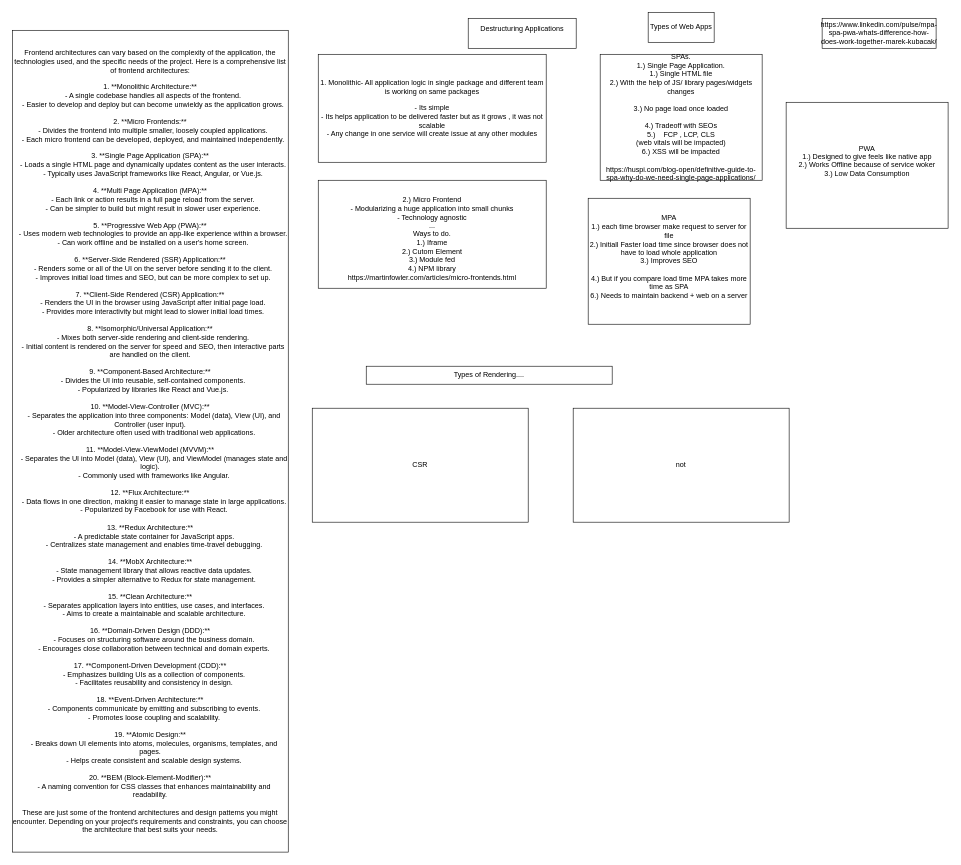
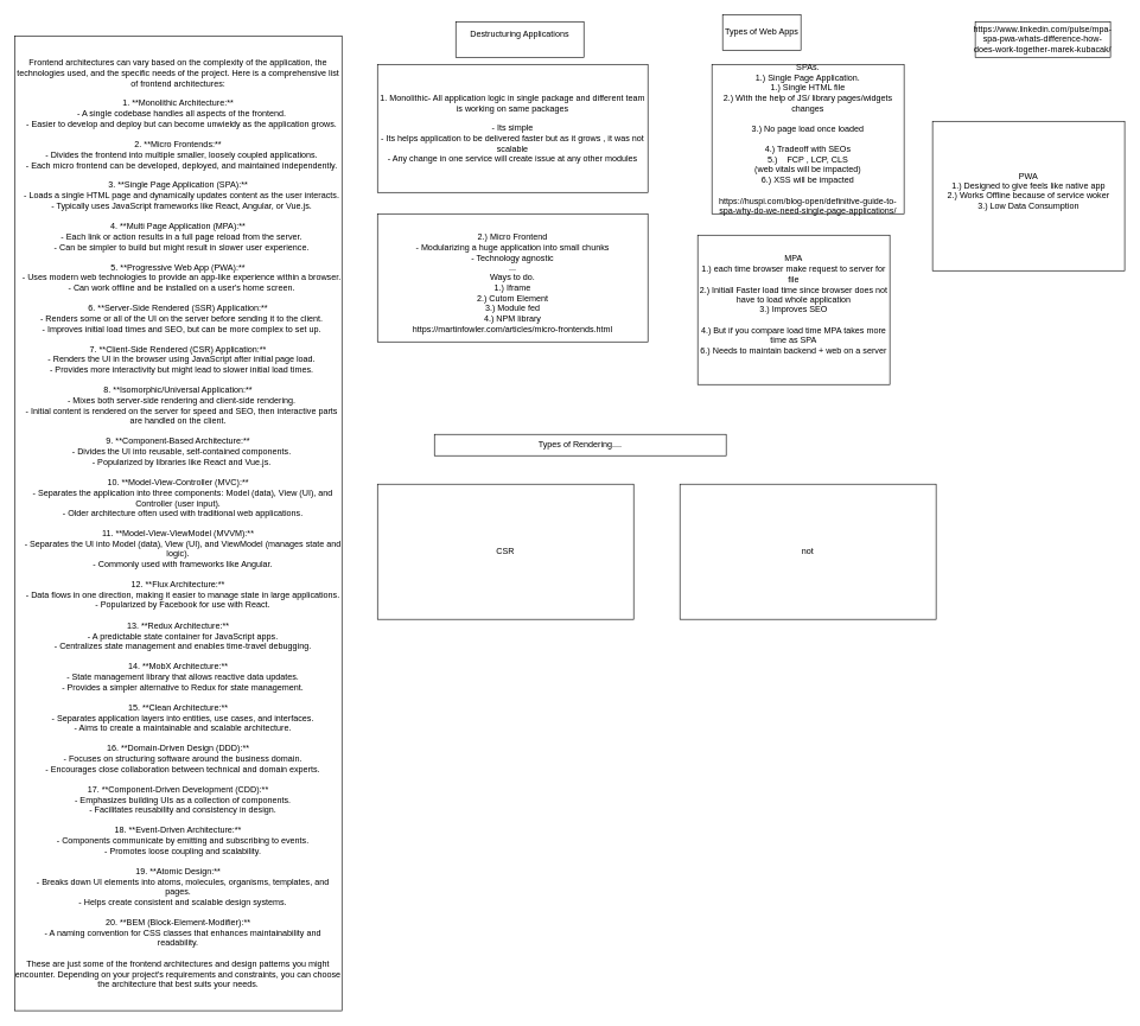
  <mxCell id="0" />
  <mxCell id="1" parent="0" />
  <mxCell id="2" value="Frontend architectures can vary based on the complexity of the application, the technologies used, and the specific needs of the project. Here is a comprehensive list of frontend architectures:&lt;br&gt;&lt;br&gt;1. **Monolithic Architecture:**&lt;br&gt;&amp;nbsp;&amp;nbsp; - A single codebase handles all aspects of the frontend.&lt;br&gt;&amp;nbsp;&amp;nbsp; - Easier to develop and deploy but can become unwieldy as the application grows.&lt;br&gt;&lt;br&gt;2. **Micro Frontends:**&lt;br&gt;&amp;nbsp;&amp;nbsp; - Divides the frontend into multiple smaller, loosely coupled applications.&lt;br&gt;&amp;nbsp;&amp;nbsp; - Each micro frontend can be developed, deployed, and maintained independently.&lt;br&gt;&lt;br&gt;3. **Single Page Application (SPA):**&lt;br&gt;&amp;nbsp;&amp;nbsp; - Loads a single HTML page and dynamically updates content as the user interacts.&lt;br&gt;&amp;nbsp;&amp;nbsp; - Typically uses JavaScript frameworks like React, Angular, or Vue.js.&lt;br&gt;&lt;br&gt;4. **Multi Page Application (MPA):**&lt;br&gt;&amp;nbsp;&amp;nbsp; - Each link or action results in a full page reload from the server.&lt;br&gt;&amp;nbsp;&amp;nbsp; - Can be simpler to build but might result in slower user experience.&lt;br&gt;&lt;br&gt;5. **Progressive Web App (PWA):**&lt;br&gt;&amp;nbsp;&amp;nbsp; - Uses modern web technologies to provide an app-like experience within a browser.&lt;br&gt;&amp;nbsp;&amp;nbsp; - Can work offline and be installed on a user's home screen.&lt;br&gt;&lt;br&gt;6. **Server-Side Rendered (SSR) Application:**&lt;br&gt;&amp;nbsp;&amp;nbsp; - Renders some or all of the UI on the server before sending it to the client.&lt;br&gt;&amp;nbsp;&amp;nbsp; - Improves initial load times and SEO, but can be more complex to set up.&lt;br&gt;&lt;br&gt;7. **Client-Side Rendered (CSR) Application:**&lt;br&gt;&amp;nbsp;&amp;nbsp; - Renders the UI in the browser using JavaScript after initial page load.&lt;br&gt;&amp;nbsp;&amp;nbsp; - Provides more interactivity but might lead to slower initial load times.&lt;br&gt;&lt;br&gt;8. **Isomorphic/Universal Application:**&lt;br&gt;&amp;nbsp;&amp;nbsp; - Mixes both server-side rendering and client-side rendering.&lt;br&gt;&amp;nbsp;&amp;nbsp; - Initial content is rendered on the server for speed and SEO, then interactive parts are handled on the client.&lt;br&gt;&lt;br&gt;9. **Component-Based Architecture:**&lt;br&gt;&amp;nbsp;&amp;nbsp; - Divides the UI into reusable, self-contained components.&lt;br&gt;&amp;nbsp;&amp;nbsp; - Popularized by libraries like React and Vue.js.&lt;br&gt;&lt;br&gt;10. **Model-View-Controller (MVC):**&lt;br&gt;&amp;nbsp;&amp;nbsp;&amp;nbsp; - Separates the application into three components: Model (data), View (UI), and Controller (user input).&lt;br&gt;&amp;nbsp;&amp;nbsp;&amp;nbsp; - Older architecture often used with traditional web applications.&lt;br&gt;&lt;br&gt;11. **Model-View-ViewModel (MVVM):**&lt;br&gt;&amp;nbsp;&amp;nbsp;&amp;nbsp; - Separates the UI into Model (data), View (UI), and ViewModel (manages state and logic).&lt;br&gt;&amp;nbsp;&amp;nbsp;&amp;nbsp; - Commonly used with frameworks like Angular.&lt;br&gt;&lt;br&gt;12. **Flux Architecture:**&lt;br&gt;&amp;nbsp;&amp;nbsp;&amp;nbsp; - Data flows in one direction, making it easier to manage state in large applications.&lt;br&gt;&amp;nbsp;&amp;nbsp;&amp;nbsp; - Popularized by Facebook for use with React.&lt;br&gt;&lt;br&gt;13. **Redux Architecture:**&lt;br&gt;&amp;nbsp;&amp;nbsp;&amp;nbsp; - A predictable state container for JavaScript apps.&lt;br&gt;&amp;nbsp;&amp;nbsp;&amp;nbsp; - Centralizes state management and enables time-travel debugging.&lt;br&gt;&lt;br&gt;14. **MobX Architecture:**&lt;br&gt;&amp;nbsp;&amp;nbsp;&amp;nbsp; - State management library that allows reactive data updates.&lt;br&gt;&amp;nbsp;&amp;nbsp;&amp;nbsp; - Provides a simpler alternative to Redux for state management.&lt;br&gt;&lt;br&gt;15. **Clean Architecture:**&lt;br&gt;&amp;nbsp;&amp;nbsp;&amp;nbsp; - Separates application layers into entities, use cases, and interfaces.&lt;br&gt;&amp;nbsp;&amp;nbsp;&amp;nbsp; - Aims to create a maintainable and scalable architecture.&lt;br&gt;&lt;br&gt;16. **Domain-Driven Design (DDD):**&lt;br&gt;&amp;nbsp;&amp;nbsp;&amp;nbsp; - Focuses on structuring software around the business domain.&lt;br&gt;&amp;nbsp;&amp;nbsp;&amp;nbsp; - Encourages close collaboration between technical and domain experts.&lt;br&gt;&lt;br&gt;17. **Component-Driven Development (CDD):**&lt;br&gt;&amp;nbsp;&amp;nbsp;&amp;nbsp; - Emphasizes building UIs as a collection of components.&lt;br&gt;&amp;nbsp;&amp;nbsp;&amp;nbsp; - Facilitates reusability and consistency in design.&lt;br&gt;&lt;br&gt;18. **Event-Driven Architecture:**&lt;br&gt;&amp;nbsp;&amp;nbsp;&amp;nbsp; - Components communicate by emitting and subscribing to events.&lt;br&gt;&amp;nbsp;&amp;nbsp;&amp;nbsp; - Promotes loose coupling and scalability.&lt;br&gt;&lt;br&gt;19. **Atomic Design:**&lt;br&gt;&amp;nbsp;&amp;nbsp;&amp;nbsp; - Breaks down UI elements into atoms, molecules, organisms, templates, and pages.&lt;br&gt;&amp;nbsp;&amp;nbsp;&amp;nbsp; - Helps create consistent and scalable design systems.&lt;br&gt;&lt;br&gt;20. **BEM (Block-Element-Modifier):**&lt;br&gt;&amp;nbsp;&amp;nbsp;&amp;nbsp; - A naming convention for CSS classes that enhances maintainability and readability.&lt;br&gt;&lt;br&gt;These are just some of the frontend architectures and design patterns you might encounter. Depending on your project's requirements and constraints, you can choose the architecture that best suits your needs." style="whiteSpace=wrap;html=1;" vertex="1" parent="1"><mxGeometry x="20" y="50" width="460" height="1370" as="geometry" /></mxCell>
  <mxCell id="3" value="&lt;div&gt;1. Monolithic- All application logic in single package and different team is working on same packages&lt;br&gt;&lt;/div&gt;&lt;div&gt;&lt;br&gt;&lt;/div&gt;&lt;div&gt;- Its simple &lt;br&gt;&lt;/div&gt;&lt;div&gt;- Its helps application to be delivered faster but as it grows , it was not scalable&lt;/div&gt;&lt;div&gt;- Any change in one service will create issue at any other modules&lt;/div&gt;" style="rounded=0;whiteSpace=wrap;html=1;" vertex="1" parent="1"><mxGeometry x="530" y="90" width="380" height="180" as="geometry" /></mxCell>
  <mxCell id="4" value="&lt;div&gt;&lt;br&gt;&lt;/div&gt;&lt;div&gt;2.) Micro Frontend&lt;/div&gt;&lt;div&gt;- Modularizing a huge application into small chunks&lt;/div&gt;&lt;div&gt;- Technology agnostic&lt;/div&gt;&lt;div&gt;...&lt;/div&gt;&lt;div&gt;Ways to do.&lt;/div&gt;&lt;div&gt;1.) Iframe&lt;/div&gt;&lt;div&gt;2.) Cutom Element&lt;/div&gt;&lt;div&gt;3.) Module fed&lt;/div&gt;&lt;div&gt;4.) NPM library&lt;/div&gt;&lt;div&gt;https://martinfowler.com/articles/micro-frontends.html&lt;br&gt;&lt;/div&gt;" style="rounded=0;whiteSpace=wrap;html=1;" vertex="1" parent="1"><mxGeometry x="530" y="300" width="380" height="180" as="geometry" /></mxCell>
- <mxCell id="5" value="&lt;div&gt;Destructuring Applications&lt;/div&gt;&lt;div&gt;&lt;br&gt;&lt;/div&gt;" style="html=1;whiteSpace=wrap;" vertex="1" parent="1"><mxGeometry x="780" y="30" width="180" height="50" as="geometry" /></mxCell>
- <mxCell id="6" value="Types of Web Apps" style="html=1;whiteSpace=wrap;" vertex="1" parent="1"><mxGeometry x="1080" y="20" width="110" height="50" as="geometry" /></mxCell>
+ <mxCell id="5" value="&lt;div&gt;Destructuring Applications&lt;/div&gt;&lt;div&gt;&lt;br&gt;&lt;/div&gt;" style="html=1;whiteSpace=wrap;" vertex="1" parent="1"><mxGeometry x="640" y="30" width="180" height="50" as="geometry" /></mxCell>
+ <mxCell id="6" value="Types of Web Apps" style="html=1;whiteSpace=wrap;" vertex="1" parent="1"><mxGeometry x="1015" y="20" width="110" height="50" as="geometry" /></mxCell>
  <mxCell id="7" value="&lt;div&gt;SPAs.&lt;/div&gt;&lt;div&gt;1.) Single Page Application.&lt;/div&gt;&lt;div&gt;1.) Single HTML file&lt;/div&gt;&lt;div&gt;2.) With the help of JS/ library pages/widgets changes&lt;br&gt;&lt;/div&gt;&lt;div&gt;&lt;br&gt;&lt;/div&gt;&lt;div&gt;3.) No page load once loaded&lt;/div&gt;&lt;div&gt;&lt;br&gt;&lt;/div&gt;&lt;div&gt;4.) Tradeoff with SEOs&lt;/div&gt;&lt;div&gt;5.)&lt;span style=&quot;&quot;&gt;&lt;span style=&quot;white-space: pre;&quot;&gt;&amp;nbsp;&amp;nbsp;&amp;nbsp;&amp;nbsp;&lt;/span&gt;&lt;/span&gt;FCP , LCP, CLS &lt;br&gt;&lt;/div&gt;&lt;div&gt;(web vitals will be impacted)&lt;/div&gt;&lt;div&gt;6.) XSS will be impacted&lt;br&gt;&lt;br&gt;https://huspi.com/blog-open/definitive-guide-to-spa-why-do-we-need-single-page-applications/&lt;br&gt;&lt;/div&gt;" style="html=1;whiteSpace=wrap;" vertex="1" parent="1"><mxGeometry x="1000" y="90" width="270" height="210" as="geometry" /></mxCell>
  <mxCell id="8" value="&lt;div&gt;MPA&lt;/div&gt;&lt;div&gt;1.) each time browser make request to server for file&lt;/div&gt;&lt;div&gt;2.) Initiall Faster load time since browser does not have to load whole application&lt;/div&gt;&lt;div&gt;3.) Improves SEO&lt;/div&gt;&lt;div&gt;&lt;br&gt;&lt;/div&gt;&lt;div&gt;4.) But if you compare load time MPA takes more time as SPA&lt;/div&gt;&lt;div&gt;6.) Needs to maintain backend + web on a server&lt;/div&gt;&lt;div&gt;&lt;br&gt;&lt;/div&gt;" style="html=1;whiteSpace=wrap;" vertex="1" parent="1"><mxGeometry x="980" y="330" width="270" height="210" as="geometry" /></mxCell>
  <mxCell id="9" value="&lt;div&gt;PWA&lt;/div&gt;&lt;div&gt;1.) Designed to give feels like native app&lt;/div&gt;&lt;div&gt;2.) Works Offline because of service woker&lt;/div&gt;&lt;div&gt;3.) Low Data Consumption&lt;/div&gt;&lt;div&gt;&lt;br&gt;&lt;/div&gt;" style="html=1;whiteSpace=wrap;" vertex="1" parent="1"><mxGeometry x="1310" y="170" width="270" height="210" as="geometry" /></mxCell>
  <mxCell id="10" value="https://www.linkedin.com/pulse/mpa-spa-pwa-whats-difference-how-does-work-together-marek-kubacak/" style="html=1;whiteSpace=wrap;" vertex="1" parent="1"><mxGeometry x="1370" y="30" width="190" height="50" as="geometry" /></mxCell>
  <mxCell id="11" value="Types of Rendering...." style="html=1;whiteSpace=wrap;" vertex="1" parent="1"><mxGeometry x="610" y="610" width="410" height="30" as="geometry" /></mxCell>
- <mxCell id="12" value="CSR" style="html=1;whiteSpace=wrap;" vertex="1" parent="1"><mxGeometry x="520" y="680" width="360" height="190" as="geometry" /></mxCell>
+ <mxCell id="12" value="CSR" style="html=1;whiteSpace=wrap;" vertex="1" parent="1"><mxGeometry x="530" y="680" width="360" height="190" as="geometry" /></mxCell>
  <mxCell id="13" value="not" style="html=1;whiteSpace=wrap;" vertex="1" parent="1"><mxGeometry x="955" y="680" width="360" height="190" as="geometry" /></mxCell>
